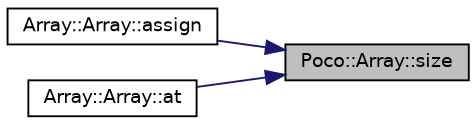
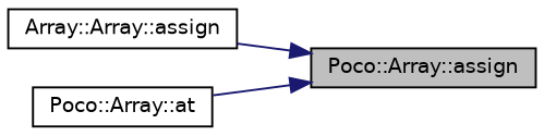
  digraph {
    rankdir=RL
    node [color=black fillcolor=white fontname=Helvetica fontsize=10 shape=record style=filled]
    edge [color=midnightblue dir=back fontname=Helvetica fontsize=10 labelfontname=Helvetica labelfontsize=10 style=solid]
-   n1 [fillcolor=grey75 fontcolor=black height=0.2 label="Poco::Array::size" width=0.4]
+   n1 [fillcolor=grey75 fontcolor=black height=0.2 label="Poco::Array::assign" width=0.4]
    n2 [height=0.2 label="Array::Array::assign" width=0.4]
-   n3 [height=0.2 label="Array::Array::at" width=0.4]
+   n3 [height=0.2 label="Poco::Array::at" width=0.4]
    n1 -> n2
    n1 -> n3
  }
